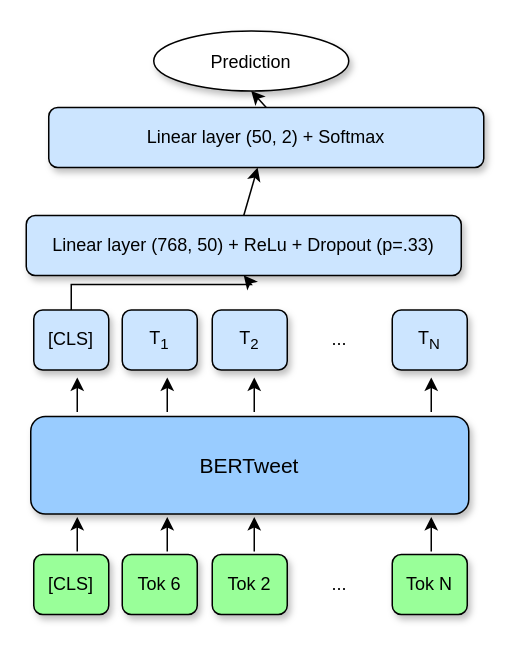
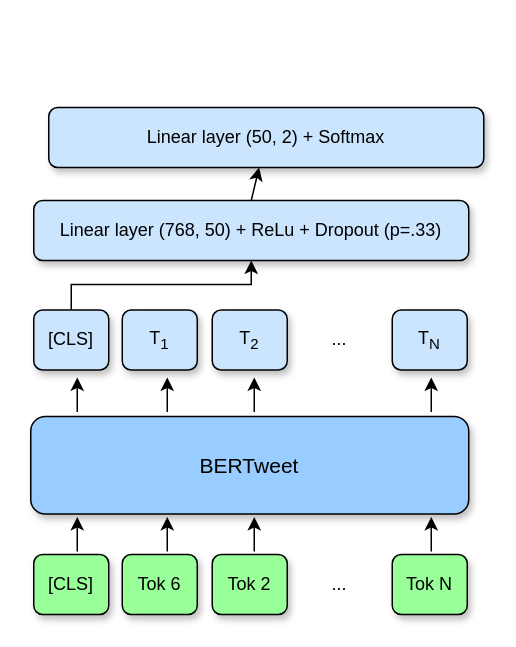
  <mxCell id="0" />
  <mxCell id="1" parent="0" />
  <mxCell id="2" value="[CLS]" style="text;html=1;strokeColor=default;fillColor=#99FF99;align=center;verticalAlign=middle;whiteSpace=wrap;rounded=1;labelBackgroundColor=none;shadow=1;" vertex="1" parent="1"><mxGeometry x="22" y="369" width="50" height="40" as="geometry" /></mxCell>
  <mxCell id="3" value="Tok 6" style="text;html=1;strokeColor=default;fillColor=#99FF99;align=center;verticalAlign=middle;whiteSpace=wrap;rounded=1;labelBackgroundColor=none;shadow=1;" vertex="1" parent="1"><mxGeometry x="81" y="369" width="50" height="40" as="geometry" /></mxCell>
  <mxCell id="4" value="Tok 2" style="text;html=1;strokeColor=default;fillColor=#99FF99;align=center;verticalAlign=middle;whiteSpace=wrap;rounded=1;labelBackgroundColor=none;shadow=1;" vertex="1" parent="1"><mxGeometry x="141" y="369" width="50" height="40" as="geometry" /></mxCell>
  <mxCell id="5" value="Tok N" style="text;html=1;strokeColor=default;fillColor=#99FF99;align=center;verticalAlign=middle;whiteSpace=wrap;rounded=1;labelBackgroundColor=none;shadow=1;" vertex="1" parent="1"><mxGeometry x="261" y="369" width="50" height="40" as="geometry" /></mxCell>
  <mxCell id="6" value="..." style="text;html=1;strokeColor=none;fillColor=none;align=center;verticalAlign=middle;whiteSpace=wrap;rounded=0;labelBackgroundColor=none;shadow=1;" vertex="1" parent="1"><mxGeometry x="201" y="369" width="50" height="40" as="geometry" /></mxCell>
  <mxCell id="7" value="&lt;font style=&quot;font-size: 14px&quot;&gt;BERTweet&lt;/font&gt;" style="text;html=1;strokeColor=default;fillColor=#99CCFF;align=center;verticalAlign=middle;whiteSpace=wrap;rounded=1;labelBackgroundColor=none;shadow=1;" vertex="1" parent="1"><mxGeometry x="20" y="277" width="292" height="65" as="geometry" /></mxCell>
  <mxCell id="8" value="[CLS]" style="text;html=1;strokeColor=default;fillColor=#CCE5FF;align=center;verticalAlign=middle;whiteSpace=wrap;rounded=1;labelBackgroundColor=none;shadow=1;" vertex="1" parent="1"><mxGeometry x="22" y="206" width="50" height="40" as="geometry" /></mxCell>
  <mxCell id="9" value="T&lt;sub&gt;1&lt;/sub&gt;" style="text;html=1;strokeColor=default;fillColor=#CCE5FF;align=center;verticalAlign=middle;whiteSpace=wrap;rounded=1;labelBackgroundColor=none;shadow=1;" vertex="1" parent="1"><mxGeometry x="81" y="206" width="50" height="40" as="geometry" /></mxCell>
  <mxCell id="10" value="T&lt;sub&gt;2&lt;/sub&gt;" style="text;html=1;strokeColor=default;fillColor=#CCE5FF;align=center;verticalAlign=middle;whiteSpace=wrap;rounded=1;labelBackgroundColor=none;shadow=1;" vertex="1" parent="1"><mxGeometry x="141" y="206" width="50" height="40" as="geometry" /></mxCell>
  <mxCell id="11" value="T&lt;sub&gt;N&lt;/sub&gt;" style="text;html=1;strokeColor=default;fillColor=#CCE5FF;align=center;verticalAlign=middle;whiteSpace=wrap;rounded=1;labelBackgroundColor=none;shadow=1;" vertex="1" parent="1"><mxGeometry x="261" y="206" width="50" height="40" as="geometry" /></mxCell>
  <mxCell id="12" value="..." style="text;html=1;strokeColor=none;fillColor=none;align=center;verticalAlign=middle;whiteSpace=wrap;rounded=1;labelBackgroundColor=none;shadow=1;" vertex="1" parent="1"><mxGeometry x="201" y="206" width="50" height="40" as="geometry" /></mxCell>
  <mxCell id="13" value="" style="endArrow=classic;html=1;rounded=0;fontSize=14;strokeWidth=1;shadow=0;" edge="1" parent="1"><mxGeometry width="50" height="50" relative="1" as="geometry"><mxPoint x="51" y="367" as="sourcePoint" /><mxPoint x="51" y="344" as="targetPoint" /></mxGeometry></mxCell>
  <mxCell id="14" value="" style="endArrow=classic;html=1;rounded=0;fontSize=14;strokeWidth=1;shadow=0;" edge="1" parent="1"><mxGeometry width="50" height="50" relative="1" as="geometry"><mxPoint x="111" y="367" as="sourcePoint" /><mxPoint x="111" y="344" as="targetPoint" /></mxGeometry></mxCell>
  <mxCell id="15" value="" style="endArrow=classic;html=1;rounded=0;fontSize=14;strokeWidth=1;shadow=0;" edge="1" parent="1"><mxGeometry width="50" height="50" relative="1" as="geometry"><mxPoint x="169" y="367" as="sourcePoint" /><mxPoint x="169" y="344" as="targetPoint" /></mxGeometry></mxCell>
  <mxCell id="16" value="" style="endArrow=classic;html=1;rounded=0;fontSize=14;strokeWidth=1;shadow=0;" edge="1" parent="1"><mxGeometry width="50" height="50" relative="1" as="geometry"><mxPoint x="287" y="367" as="sourcePoint" /><mxPoint x="287" y="344" as="targetPoint" /></mxGeometry></mxCell>
  <mxCell id="17" value="" style="endArrow=classic;html=1;rounded=0;fontSize=14;strokeWidth=1;" edge="1" parent="1"><mxGeometry width="50" height="50" relative="1" as="geometry"><mxPoint x="51" y="274" as="sourcePoint" /><mxPoint x="51" y="251" as="targetPoint" /></mxGeometry></mxCell>
  <mxCell id="18" value="" style="endArrow=classic;html=1;rounded=0;fontSize=14;strokeWidth=1;" edge="1" parent="1"><mxGeometry width="50" height="50" relative="1" as="geometry"><mxPoint x="111" y="274" as="sourcePoint" /><mxPoint x="111" y="251" as="targetPoint" /></mxGeometry></mxCell>
  <mxCell id="19" value="" style="endArrow=classic;html=1;rounded=0;fontSize=14;strokeWidth=1;" edge="1" parent="1"><mxGeometry width="50" height="50" relative="1" as="geometry"><mxPoint x="169" y="274" as="sourcePoint" /><mxPoint x="169" y="251" as="targetPoint" /></mxGeometry></mxCell>
  <mxCell id="20" value="" style="endArrow=classic;html=1;rounded=0;fontSize=14;strokeWidth=1;" edge="1" parent="1"><mxGeometry width="50" height="50" relative="1" as="geometry"><mxPoint x="287" y="274" as="sourcePoint" /><mxPoint x="287" y="251" as="targetPoint" /></mxGeometry></mxCell>
- <mxCell id="21" value="Linear layer (768, 50) + ReLu + Dropout (p=.33)" style="text;html=1;strokeColor=default;fillColor=#CCE5FF;align=center;verticalAlign=middle;whiteSpace=wrap;rounded=1;labelBackgroundColor=none;glass=0;sketch=0;shadow=1;" vertex="1" parent="1"><mxGeometry x="17" y="143" width="290" height="40" as="geometry" /></mxCell>
+ <mxCell id="21" value="Linear layer (768, 50) + ReLu + Dropout (p=.33)" style="text;html=1;strokeColor=default;fillColor=#CCE5FF;align=center;verticalAlign=middle;whiteSpace=wrap;rounded=1;labelBackgroundColor=none;glass=0;sketch=0;shadow=1;" vertex="1" parent="1"><mxGeometry x="22" y="133" width="290" height="40" as="geometry" /></mxCell>
  <mxCell id="22" value="Linear layer (50, 2) + Softmax" style="text;html=1;strokeColor=default;fillColor=#CCE5FF;align=center;verticalAlign=middle;whiteSpace=wrap;rounded=1;labelBackgroundColor=none;glass=0;sketch=0;shadow=1;" vertex="1" parent="1"><mxGeometry x="32" y="71" width="290" height="40" as="geometry" /></mxCell>
- <mxCell id="23" value="&lt;font style=&quot;font-size: 12px&quot;&gt;Prediction&lt;/font&gt;" style="ellipse;whiteSpace=wrap;html=1;rounded=1;shadow=1;labelBackgroundColor=none;fontSize=14;strokeColor=default;fillColor=default;" vertex="1" parent="1"><mxGeometry x="102" y="20" width="130" height="40" as="geometry" /></mxCell>
  <mxCell id="24" value="" style="endArrow=classic;html=1;rounded=0;fontSize=14;strokeWidth=1;entryX=0.5;entryY=1;entryDx=0;entryDy=0;exitX=0.5;exitY=0;exitDx=0;exitDy=0;" edge="1" parent="1" source="8" target="21"><mxGeometry width="50" height="50" relative="1" as="geometry"><mxPoint x="51" y="203" as="sourcePoint" /><mxPoint x="51" y="180" as="targetPoint" /><Array as="points"><mxPoint x="47" y="189" /><mxPoint x="167" y="189" /></Array></mxGeometry></mxCell>
  <mxCell id="25" value="" style="endArrow=classic;html=1;rounded=0;fontSize=14;strokeWidth=1;exitX=0.5;exitY=0;exitDx=0;exitDy=0;" edge="1" parent="1" source="21" target="22"><mxGeometry width="50" height="50" relative="1" as="geometry"><mxPoint x="168" y="139" as="sourcePoint" /><mxPoint x="168" y="109" as="targetPoint" /></mxGeometry></mxCell>
- <mxCell id="26" value="" style="endArrow=classic;html=1;rounded=0;fontSize=14;strokeWidth=1;exitX=0.5;exitY=0;exitDx=0;exitDy=0;entryX=0.5;entryY=1;entryDx=0;entryDy=0;" edge="1" parent="1" source="22" target="23"><mxGeometry width="50" height="50" relative="1" as="geometry"><mxPoint x="168" y="75" as="sourcePoint" /><mxPoint x="168" y="52" as="targetPoint" /></mxGeometry></mxCell>
